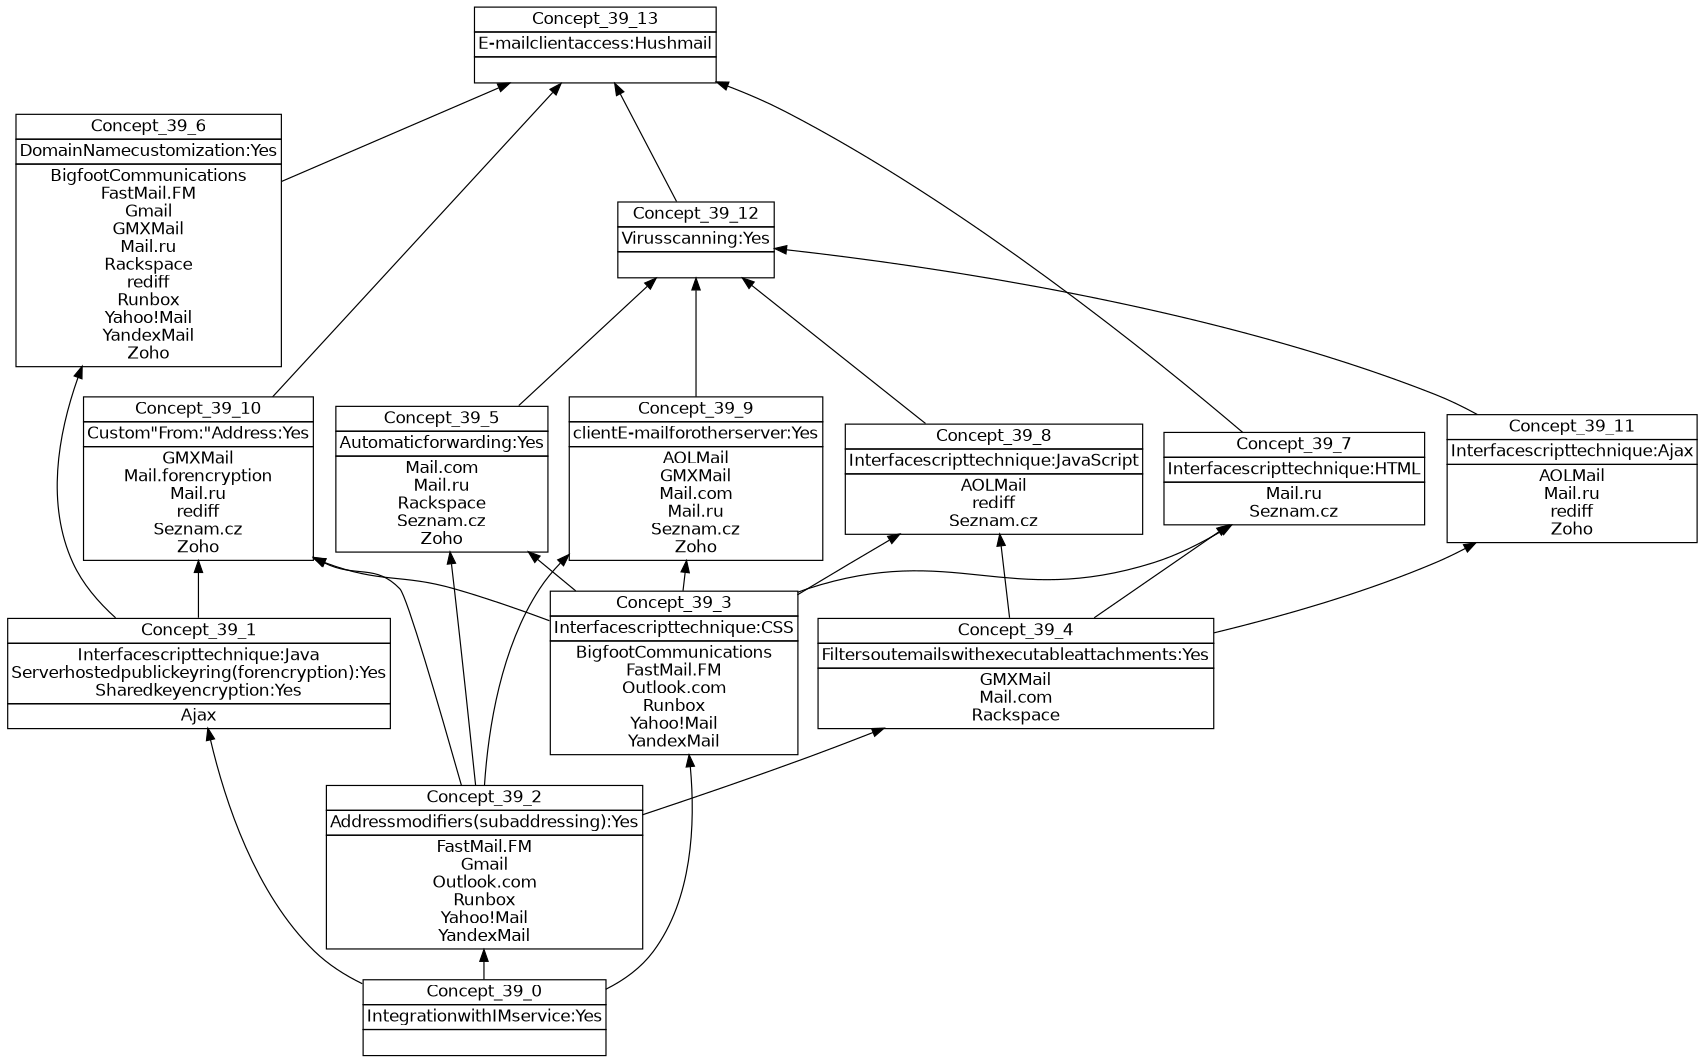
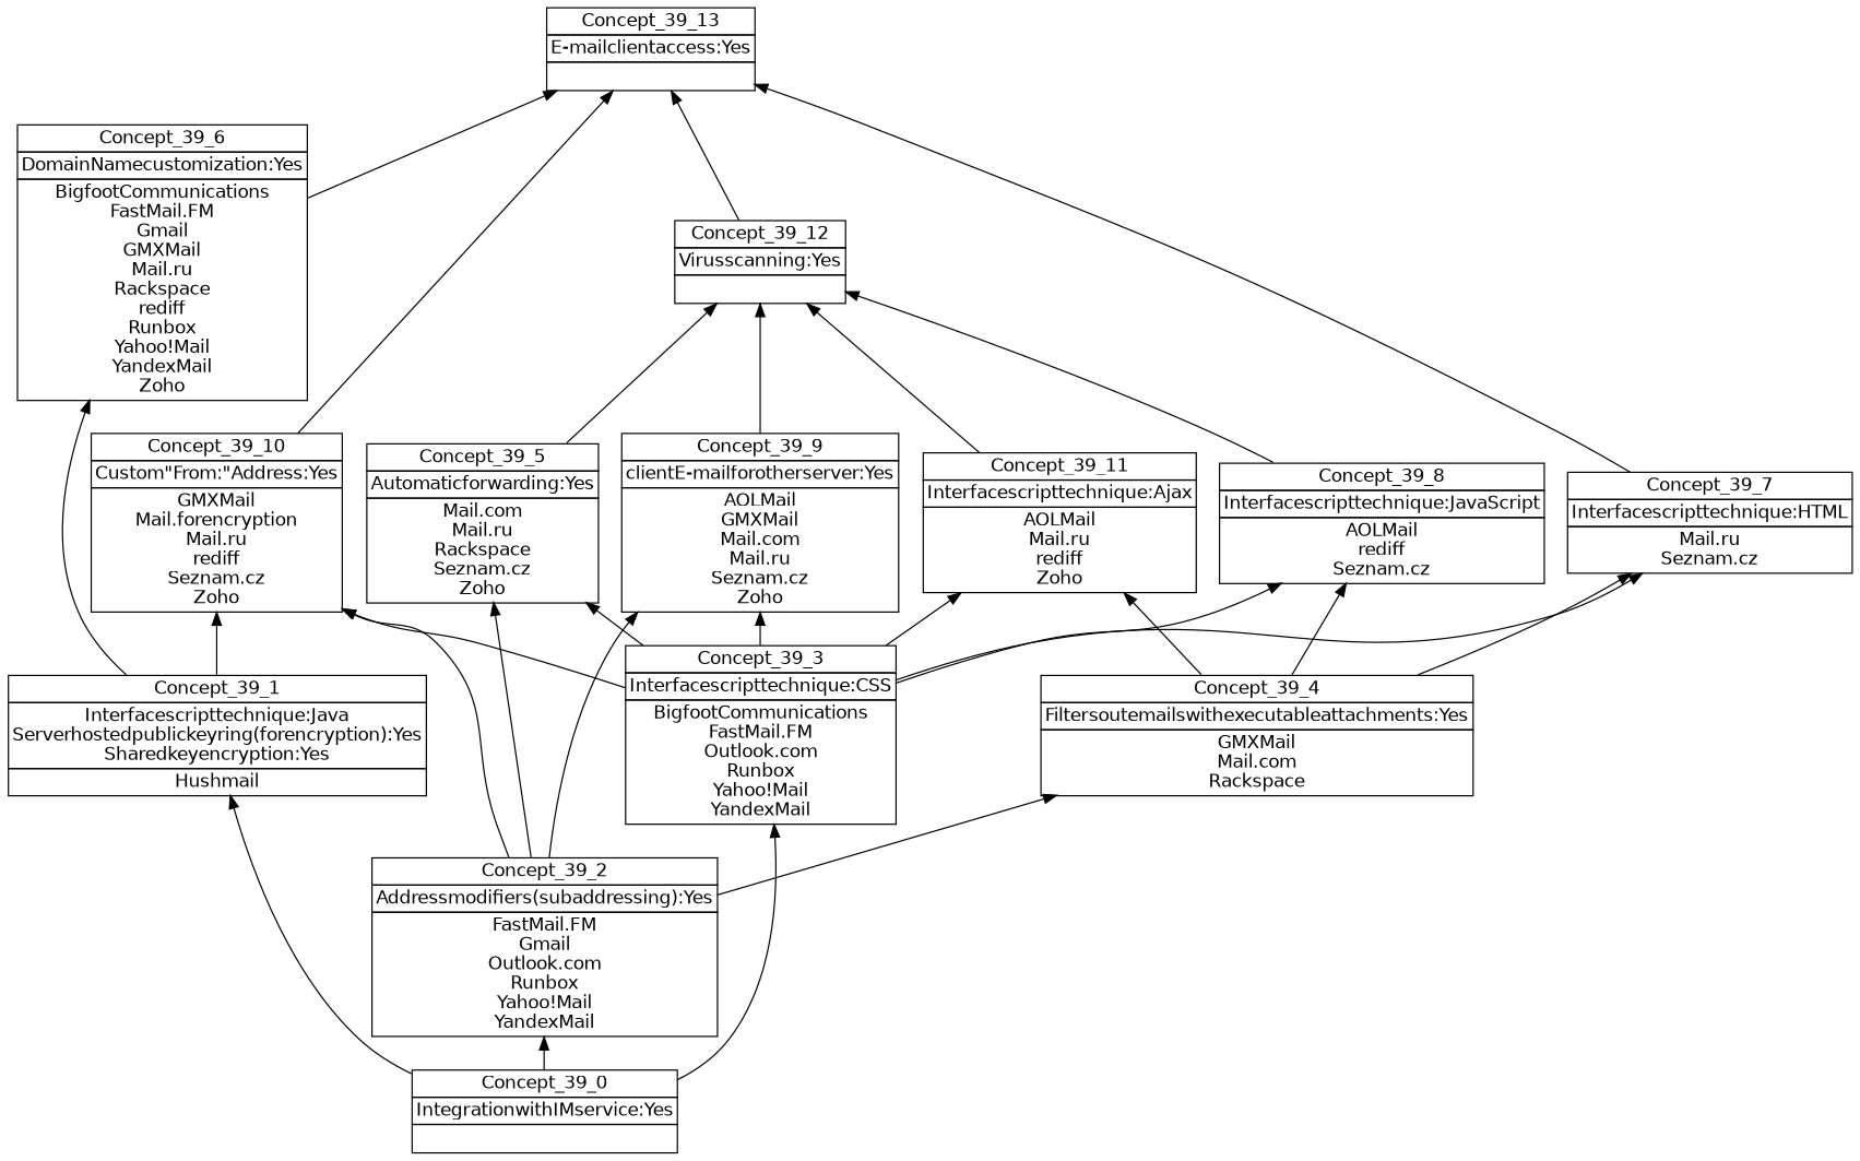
  digraph {
    nodesep=0.2
    rankdir=BT
    ranksep=0.3
    node [fontname="DejaVu Sans" margin="0.03,0.03" shape=none]
    edge [headport=p tailport=p]
    n1 [label=<<table border="0" cellborder="1" cellspacing="0" port="p"><tr><td>Concept_39_0</td></tr><tr><td>IntegrationwithIMservice:Yes<br/></td></tr><tr><td><br/></td></tr></table>>]
-   n2 [label=<<table border="0" cellborder="1" cellspacing="0" port="p"><tr><td>Concept_39_1</td></tr><tr><td>Interfacescripttechnique:Java<br/>Serverhostedpublickeyring(forencryption):Yes<br/>Sharedkeyencryption:Yes<br/></td></tr><tr><td>Ajax<br/></td></tr></table>>]
+   n2 [label=<<table border="0" cellborder="1" cellspacing="0" port="p"><tr><td>Concept_39_1</td></tr><tr><td>Interfacescripttechnique:Java<br/>Serverhostedpublickeyring(forencryption):Yes<br/>Sharedkeyencryption:Yes<br/></td></tr><tr><td>Hushmail<br/></td></tr></table>>]
    n3 [label=<<table border="0" cellborder="1" cellspacing="0" port="p"><tr><td>Concept_39_2</td></tr><tr><td>Addressmodifiers(subaddressing):Yes<br/></td></tr><tr><td>FastMail.FM<br/>Gmail<br/>Outlook.com<br/>Runbox<br/>Yahoo!Mail<br/>YandexMail<br/></td></tr></table>>]
    n4 [label=<<table border="0" cellborder="1" cellspacing="0" port="p"><tr><td>Concept_39_3</td></tr><tr><td>Interfacescripttechnique:CSS<br/></td></tr><tr><td>BigfootCommunications<br/>FastMail.FM<br/>Outlook.com<br/>Runbox<br/>Yahoo!Mail<br/>YandexMail<br/></td></tr></table>>]
    n5 [label=<<table border="0" cellborder="1" cellspacing="0" port="p"><tr><td>Concept_39_6</td></tr><tr><td>DomainNamecustomization:Yes<br/></td></tr><tr><td>BigfootCommunications<br/>FastMail.FM<br/>Gmail<br/>GMXMail<br/>Mail.ru<br/>Rackspace<br/>rediff<br/>Runbox<br/>Yahoo!Mail<br/>YandexMail<br/>Zoho<br/></td></tr></table>>]
    n6 [label=<<table border="0" cellborder="1" cellspacing="0" port="p"><tr><td>Concept_39_10</td></tr><tr><td>Custom"From:"Address:Yes<br/></td></tr><tr><td>GMXMail<br/>Mail.forencryption<br/>Mail.ru<br/>rediff<br/>Seznam.cz<br/>Zoho<br/></td></tr></table>>]
    n7 [label=<<table border="0" cellborder="1" cellspacing="0" port="p"><tr><td>Concept_39_4</td></tr><tr><td>Filtersoutemailswithexecutableattachments:Yes<br/></td></tr><tr><td>GMXMail<br/>Mail.com<br/>Rackspace<br/></td></tr></table>>]
    n8 [label=<<table border="0" cellborder="1" cellspacing="0" port="p"><tr><td>Concept_39_5</td></tr><tr><td>Automaticforwarding:Yes<br/></td></tr><tr><td>Mail.com<br/>Mail.ru<br/>Rackspace<br/>Seznam.cz<br/>Zoho<br/></td></tr></table>>]
    n9 [label=<<table border="0" cellborder="1" cellspacing="0" port="p"><tr><td>Concept_39_9</td></tr><tr><td>clientE-mailforotherserver:Yes<br/></td></tr><tr><td>AOLMail<br/>GMXMail<br/>Mail.com<br/>Mail.ru<br/>Seznam.cz<br/>Zoho<br/></td></tr></table>>]
    n10 [label=<<table border="0" cellborder="1" cellspacing="0" port="p"><tr><td>Concept_39_7</td></tr><tr><td>Interfacescripttechnique:HTML<br/></td></tr><tr><td>Mail.ru<br/>Seznam.cz<br/></td></tr></table>>]
    n11 [label=<<table border="0" cellborder="1" cellspacing="0" port="p"><tr><td>Concept_39_8</td></tr><tr><td>Interfacescripttechnique:JavaScript<br/></td></tr><tr><td>AOLMail<br/>rediff<br/>Seznam.cz<br/></td></tr></table>>]
    n12 [label=<<table border="0" cellborder="1" cellspacing="0" port="p"><tr><td>Concept_39_11</td></tr><tr><td>Interfacescripttechnique:Ajax<br/></td></tr><tr><td>AOLMail<br/>Mail.ru<br/>rediff<br/>Zoho<br/></td></tr></table>>]
-   n13 [label=<<table border="0" cellborder="1" cellspacing="0" port="p"><tr><td>Concept_39_13</td></tr><tr><td>E-mailclientaccess:Hushmail<br/></td></tr><tr><td><br/></td></tr></table>>]
+   n13 [label=<<table border="0" cellborder="1" cellspacing="0" port="p"><tr><td>Concept_39_13</td></tr><tr><td>E-mailclientaccess:Yes<br/></td></tr><tr><td><br/></td></tr></table>>]
    n14 [label=<<table border="0" cellborder="1" cellspacing="0" port="p"><tr><td>Concept_39_12</td></tr><tr><td>Virusscanning:Yes<br/></td></tr><tr><td><br/></td></tr></table>>]
    n1 -> n2
    n1 -> n3
    n1 -> n4
    n2 -> n5
    n2 -> n6
    n3 -> n6
    n3 -> n7
    n3 -> n8
    n3 -> n9
    n4 -> n6
    n4 -> n8
    n4 -> n9
    n4 -> n10
    n4 -> n11
+   n4 -> n12
    n5 -> n13
    n6 -> n13
    n7 -> n10
    n7 -> n11
    n7 -> n12
    n8 -> n14
    n9 -> n14
    n10 -> n13
    n11 -> n14
    n12 -> n14
    n14 -> n13
  }
